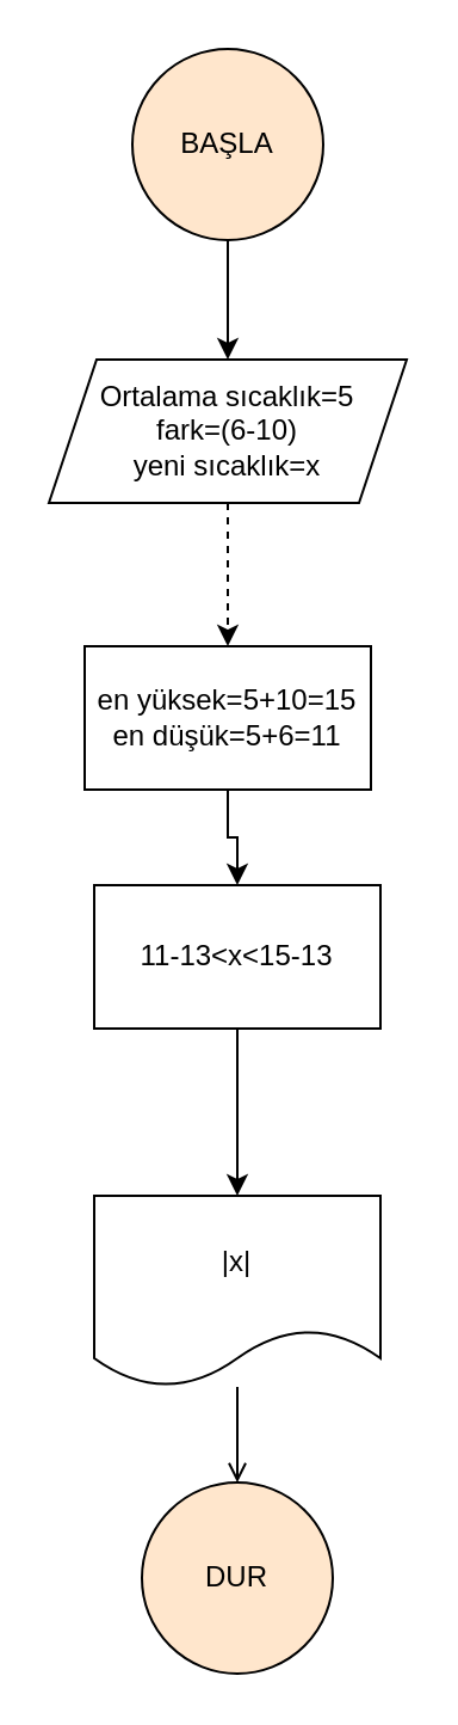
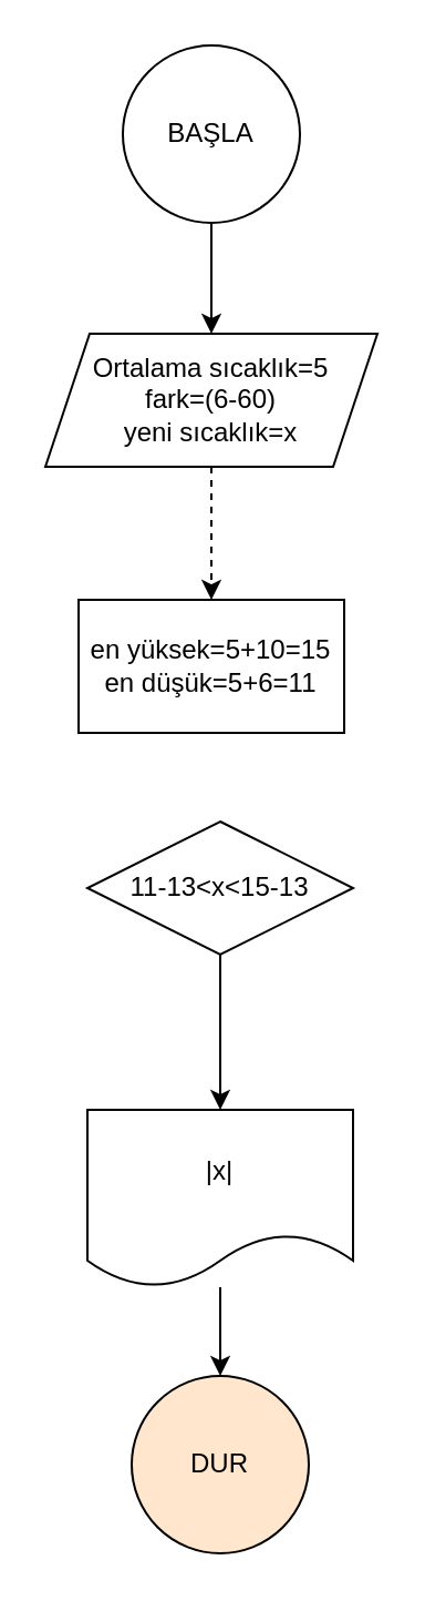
  <mxCell id="0" />
  <mxCell id="1" parent="0" />
  <mxCell id="2" value="" style="edgeStyle=orthogonalEdgeStyle;rounded=0;orthogonalLoop=1;jettySize=auto;html=1;" edge="1" parent="1" source="3"><mxGeometry relative="1" as="geometry"><mxPoint x="95" y="150" as="targetPoint" /></mxGeometry></mxCell>
- <mxCell id="3" value="BAŞLA" style="ellipse;whiteSpace=wrap;html=1;aspect=fixed;fillColor=#ffe6cc;" vertex="1" parent="1"><mxGeometry x="55" y="20" width="80" height="80" as="geometry" /></mxCell>
+ <mxCell id="3" value="BAŞLA" style="ellipse;whiteSpace=wrap;html=1;aspect=fixed;" vertex="1" parent="1"><mxGeometry x="55" y="20" width="80" height="80" as="geometry" /></mxCell>
  <mxCell id="4" value="DUR" style="ellipse;whiteSpace=wrap;html=1;aspect=fixed;fillColor=#ffe6cc;" vertex="1" parent="1"><mxGeometry x="59" y="620" width="80" height="80" as="geometry" /></mxCell>
- <mxCell id="5" value="" style="edgeStyle=orthogonalEdgeStyle;rounded=0;orthogonalLoop=1;jettySize=auto;html=1;" edge="1" parent="1" source="6" target="8"><mxGeometry relative="1" as="geometry" /></mxCell>
  <mxCell id="6" value="en yüksek=5+10=15&lt;br&gt;en düşük=5+6=11" style="rounded=0;whiteSpace=wrap;html=1;" vertex="1" parent="1"><mxGeometry x="35" y="270" width="120" height="60" as="geometry" /></mxCell>
  <mxCell id="7" value="" style="edgeStyle=orthogonalEdgeStyle;rounded=0;orthogonalLoop=1;jettySize=auto;html=1;" edge="1" parent="1" source="8" target="10"><mxGeometry relative="1" as="geometry" /></mxCell>
- <mxCell id="8" value="11-13&amp;lt;x&amp;lt;15-13" style="rounded=0;whiteSpace=wrap;html=1;" vertex="1" parent="1"><mxGeometry x="39" y="370" width="120" height="60" as="geometry" /></mxCell>
- <mxCell id="9" value="" style="edgeStyle=orthogonalEdgeStyle;rounded=0;orthogonalLoop=1;jettySize=auto;html=1;endArrow=open;" edge="1" parent="1" source="10" target="4"><mxGeometry relative="1" as="geometry" /></mxCell>
+ <mxCell id="8" value="11-13&amp;lt;x&amp;lt;15-13" style="rhombus;whiteSpace=wrap;html=1;" vertex="1" parent="1"><mxGeometry x="39" y="370" width="120" height="60" as="geometry" /></mxCell>
+ <mxCell id="9" value="" style="edgeStyle=orthogonalEdgeStyle;rounded=0;orthogonalLoop=1;jettySize=auto;html=1;" edge="1" parent="1" source="10" target="4"><mxGeometry relative="1" as="geometry" /></mxCell>
  <mxCell id="10" value="|x|" style="shape=document;whiteSpace=wrap;html=1;boundedLbl=1;rounded=0;" vertex="1" parent="1"><mxGeometry x="39" y="500" width="120" height="80" as="geometry" /></mxCell>
  <mxCell id="11" value="" style="edgeStyle=orthogonalEdgeStyle;rounded=0;orthogonalLoop=1;jettySize=auto;html=1;dashed=1;" edge="1" parent="1" source="12" target="6"><mxGeometry relative="1" as="geometry" /></mxCell>
- <mxCell id="12" value="&lt;span&gt;Ortalama sıcaklık=5&lt;/span&gt;&lt;br&gt;&lt;span&gt;fark=(6-10)&lt;/span&gt;&lt;br&gt;&lt;span&gt;yeni sıcaklık=x&lt;/span&gt;" style="shape=parallelogram;perimeter=parallelogramPerimeter;whiteSpace=wrap;html=1;fixedSize=1;" vertex="1" parent="1"><mxGeometry x="20" y="150" width="150" height="60" as="geometry" /></mxCell>
+ <mxCell id="12" value="&lt;span&gt;Ortalama sıcaklık=5&lt;/span&gt;&lt;br&gt;&lt;span&gt;fark=(6-60)&lt;/span&gt;&lt;br&gt;&lt;span&gt;yeni sıcaklık=x&lt;/span&gt;" style="shape=parallelogram;perimeter=parallelogramPerimeter;whiteSpace=wrap;html=1;fixedSize=1;" vertex="1" parent="1"><mxGeometry x="20" y="150" width="150" height="60" as="geometry" /></mxCell>
